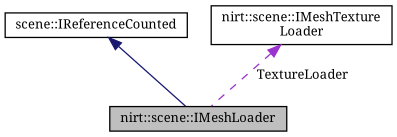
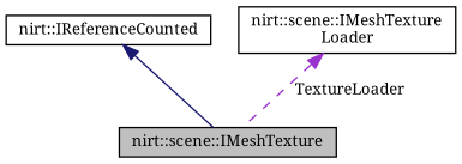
  digraph {
    fontname="Noto Serif"
    node [color=black fillcolor=white fontname="Noto Serif" fontsize=10 shape=record style=filled]
    edge [dir=back fontname="Noto Serif" fontsize=10 labelfontname=Helvetica labelfontsize=10]
-   n1 [fillcolor=grey75 fontcolor=black height=0.2 label="nirt::scene::IMeshLoader" width=0.4]
-   n2 [height=0.2 label="scene::IReferenceCounted" width=0.4]
+   n1 [fillcolor=grey75 fontcolor=black height=0.2 label="nirt::scene::IMeshTexture" width=0.4]
+   n2 [height=0.2 label="nirt::IReferenceCounted" width=0.4]
    n3 [height=0.2 label="nirt::scene::IMeshTexture\lLoader" width=0.4]
    n2 -> n1 [color=midnightblue style=solid]
    n3 -> n1 [color=darkorchid3 label=" TextureLoader" style=dashed]
  }
